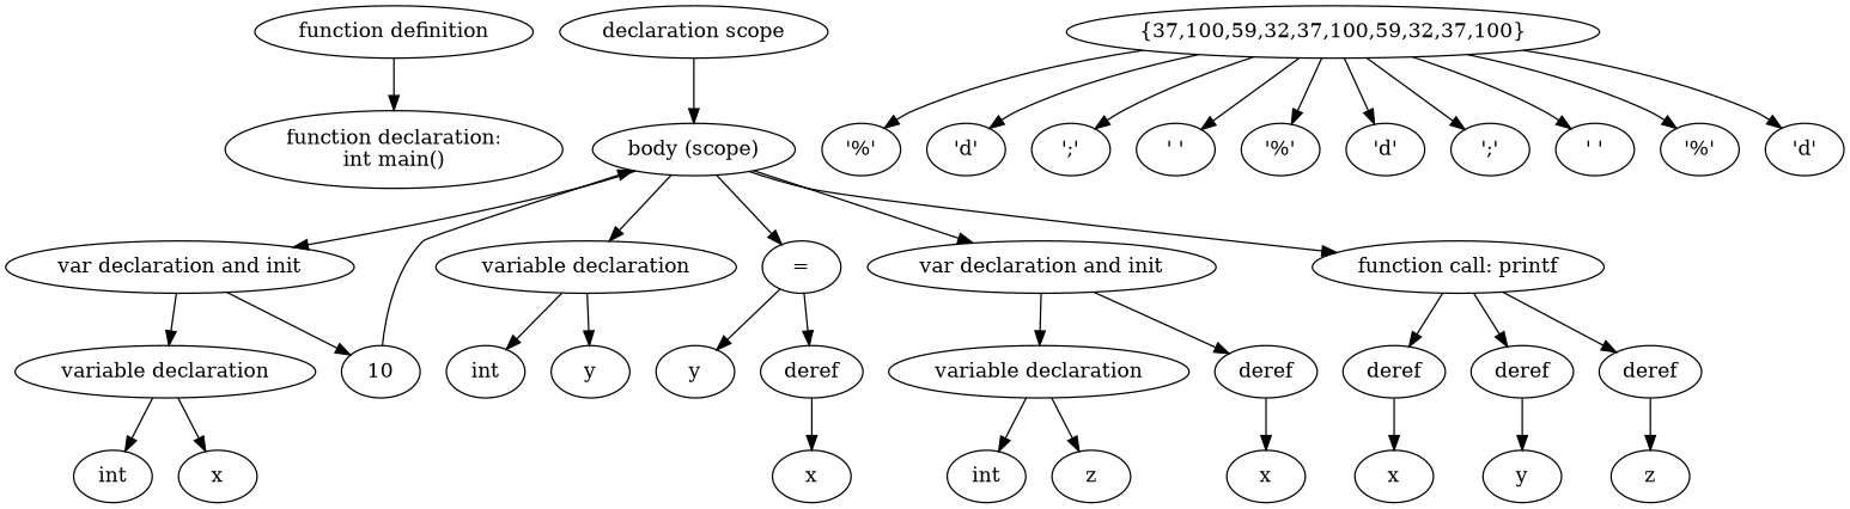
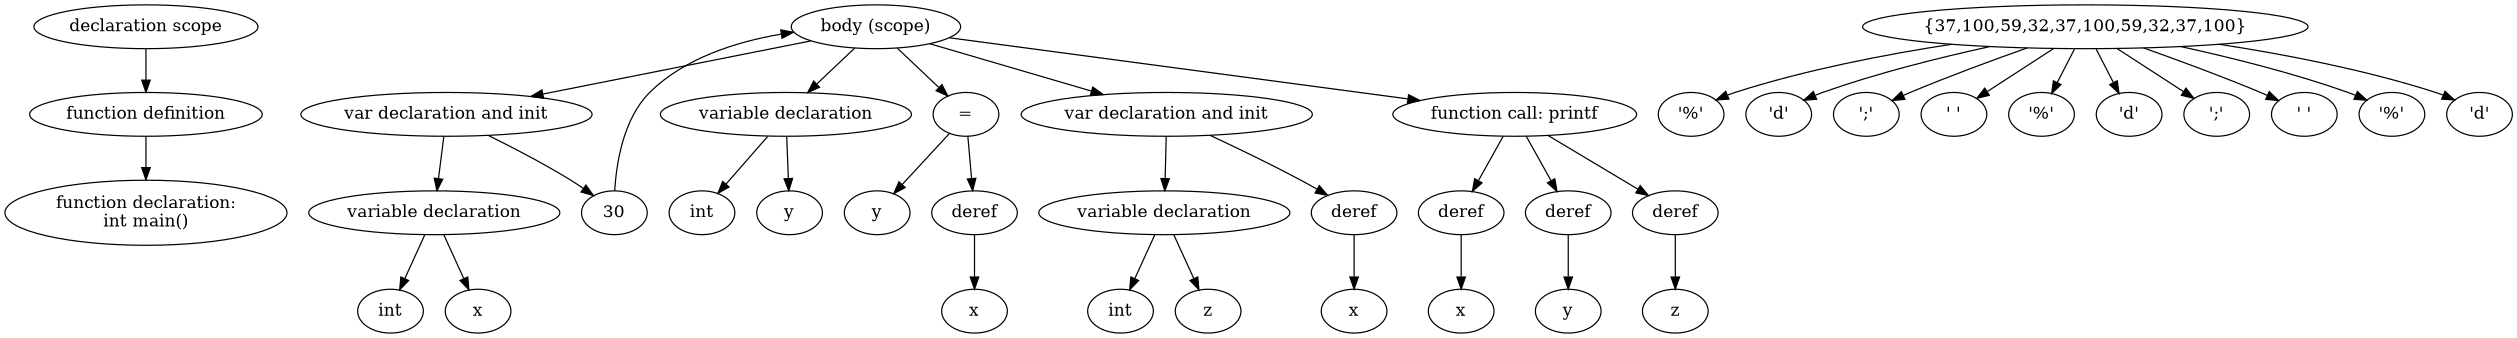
  digraph {
    n1 [label="function declaration:\nint main()"]
    n2 [label="function definition"]
    n3 [label="body (scope)"]
    n4 [label="var declaration and init"]
    n5 [label="variable declaration"]
    n6 [label="="]
    n7 [label="var declaration and init"]
    n8 [label="function call: printf"]
    n9 [label=int]
    n10 [label="variable declaration"]
    n11 [label=x]
-   n12 [label=10]
+   n12 [label=30]
    n13 [label=int]
    n14 [label=y]
    n15 [label=y]
    n16 [label=deref]
    n17 [label="variable declaration"]
    n18 [label=deref]
    n19 [label=deref]
    n20 [label=deref]
    n21 [label=deref]
    n22 [label=x]
    n23 [label=int]
    n24 [label=z]
    n25 [label=x]
    n26 [label="'%'"]
    n27 [label="{37,100,59,32,37,100,59,32,37,100}"]
    n28 [label="'d'"]
    n29 [label="';'"]
    n30 [label="' '"]
    n31 [label="'%'"]
    n32 [label="'d'"]
    n33 [label="';'"]
    n34 [label="' '"]
    n35 [label="'%'"]
    n36 [label="'d'"]
    n37 [label=x]
    n38 [label=y]
    n39 [label=z]
    n40 [label="declaration scope"]
    n2 -> n1
    n3 -> n4
    n3 -> n5
    n3 -> n6
    n3 -> n7
    n3 -> n8
    n4 -> n10
    n4 -> n12
    n5 -> n13
    n5 -> n14
    n6 -> n15
    n6 -> n16
    n7 -> n17
    n7 -> n18
    n8 -> n19
    n8 -> n20
    n8 -> n21
    n10 -> n9
    n10 -> n11
    n12 -> n3
    n16 -> n22
    n17 -> n23
    n17 -> n24
    n18 -> n25
    n19 -> n37
    n20 -> n38
    n21 -> n39
    n27 -> n26
    n27 -> n28
    n27 -> n29
    n27 -> n30
    n27 -> n31
    n27 -> n32
    n27 -> n33
    n27 -> n34
    n27 -> n35
    n27 -> n36
-   n40 -> n3
+   n40 -> n2
  }
